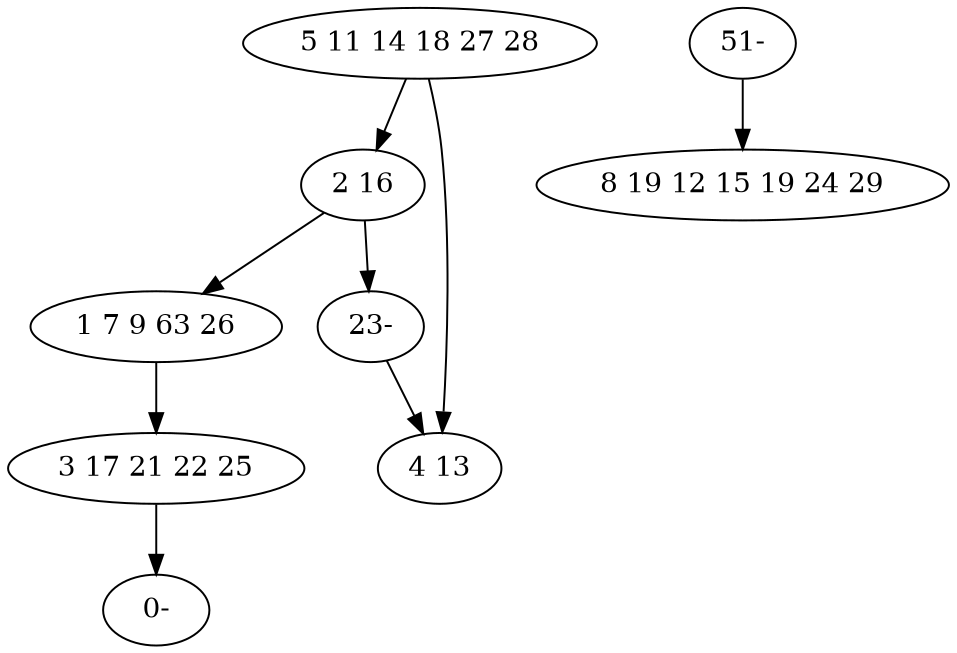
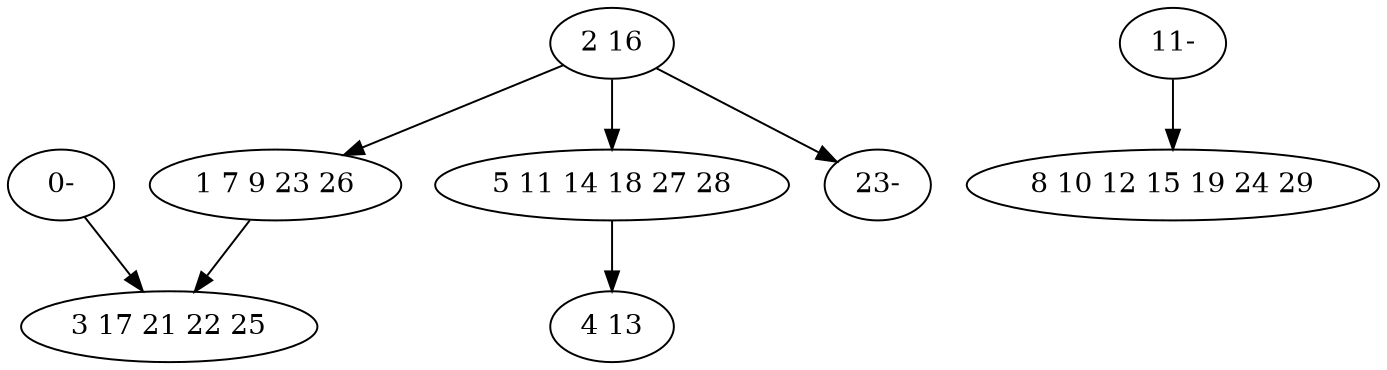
  digraph {
-   n1 [label="1 7 9 63 26"]
+   n1 [label="1 7 9 23 26"]
    n2 [label="3 17 21 22 25"]
    n3 [label="2 16"]
    n4 [label="5 11 14 18 27 28"]
    n5 [label="23-"]
    n6 [label="0-"]
    n7 [label="4 13"]
-   n8 [label="51-"]
-   n9 [label="8 19 12 15 19 24 29"]
+   n8 [label="11-"]
+   n9 [label="8 10 12 15 19 24 29"]
    n1 -> n2
-   n2 -> n6
+   n6 -> n2
    n3 -> n1
-   n4 -> n3
+   n3 -> n4
    n3 -> n5
    n4 -> n7
-   n5 -> n7
    n8 -> n9
  }
